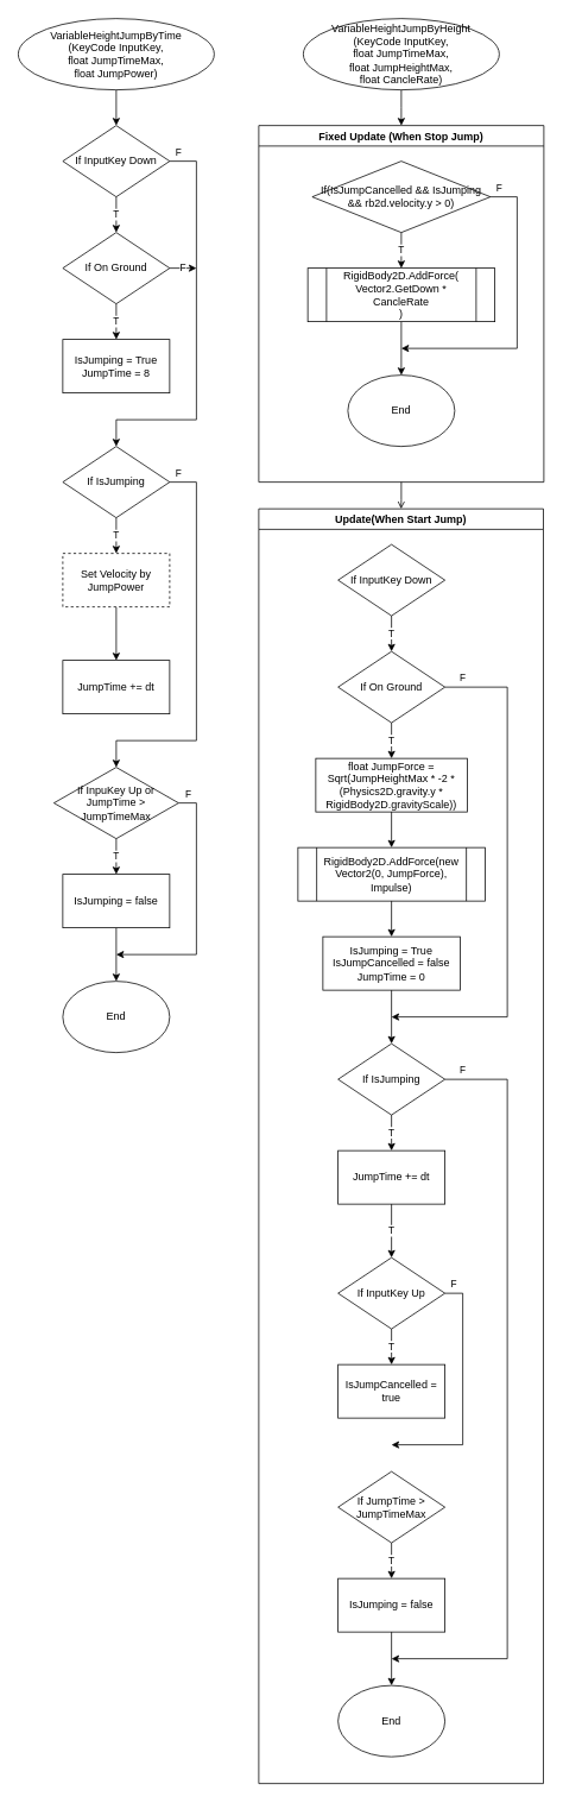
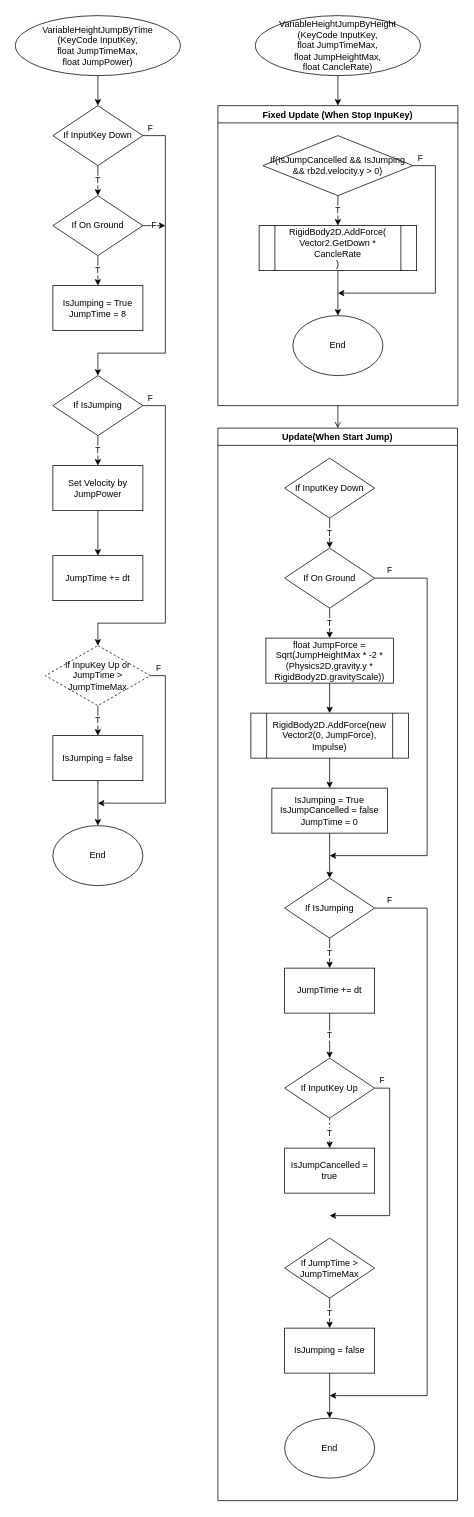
  <mxCell id="0" />
  <mxCell id="1" parent="0" />
  <mxCell id="2" value="Update(When Start Jump)" style="swimlane;" vertex="1" parent="1"><mxGeometry x="290" y="570" width="319.5" height="1430" as="geometry" /></mxCell>
  <mxCell id="3" value="If InputKey Down" style="rhombus;whiteSpace=wrap;html=1;" vertex="1" parent="2"><mxGeometry x="89" y="40" width="120" height="80" as="geometry" /></mxCell>
  <mxCell id="4" value="F" style="edgeStyle=orthogonalEdgeStyle;rounded=0;orthogonalLoop=1;jettySize=auto;html=1;exitX=1;exitY=0.5;exitDx=0;exitDy=0;" edge="1" parent="2" source="5"><mxGeometry x="-0.93" y="10" relative="1" as="geometry"><mxPoint x="149" y="570" as="targetPoint" /><Array as="points"><mxPoint x="279" y="200" /><mxPoint x="279" y="570" /></Array><mxPoint as="offset" /></mxGeometry></mxCell>
  <mxCell id="5" value="If On Ground" style="rhombus;whiteSpace=wrap;html=1;" vertex="1" parent="2"><mxGeometry x="89" y="160" width="120" height="80" as="geometry" /></mxCell>
  <mxCell id="6" value="T" style="edgeStyle=orthogonalEdgeStyle;rounded=0;orthogonalLoop=1;jettySize=auto;html=1;entryX=0.5;entryY=0;entryDx=0;entryDy=0;" edge="1" parent="2" source="3" target="5"><mxGeometry relative="1" as="geometry" /></mxCell>
  <mxCell id="7" value="float JumpForce =&lt;br&gt;Sqrt(JumpHeightMax * -2 * (Physics2D.gravity.y * RigidBody2D.gravityScale))" style="rounded=0;whiteSpace=wrap;html=1;" vertex="1" parent="2"><mxGeometry x="64" y="280" width="170" height="60" as="geometry" /></mxCell>
  <mxCell id="8" value="T" style="edgeStyle=orthogonalEdgeStyle;rounded=0;orthogonalLoop=1;jettySize=auto;html=1;entryX=0.5;entryY=0;entryDx=0;entryDy=0;" edge="1" parent="2" source="5" target="7"><mxGeometry relative="1" as="geometry" /></mxCell>
  <mxCell id="9" value="RigidBody2D.AddForce(new Vector2(0, JumpForce), Impulse)" style="shape=process;whiteSpace=wrap;html=1;backgroundOutline=1;" vertex="1" parent="2"><mxGeometry x="44" y="380" width="210" height="60" as="geometry" /></mxCell>
  <mxCell id="10" style="edgeStyle=orthogonalEdgeStyle;rounded=0;orthogonalLoop=1;jettySize=auto;html=1;entryX=0.5;entryY=0;entryDx=0;entryDy=0;" edge="1" parent="2" source="7" target="9"><mxGeometry relative="1" as="geometry" /></mxCell>
  <mxCell id="11" value="IsJumping = True&lt;br&gt;IsJumpCancelled = false&lt;br&gt;JumpTime = 0" style="rounded=0;whiteSpace=wrap;html=1;" vertex="1" parent="2"><mxGeometry x="72" y="480" width="154" height="60" as="geometry" /></mxCell>
  <mxCell id="12" style="edgeStyle=orthogonalEdgeStyle;rounded=0;orthogonalLoop=1;jettySize=auto;html=1;entryX=0.5;entryY=0;entryDx=0;entryDy=0;" edge="1" parent="2" source="9" target="11"><mxGeometry relative="1" as="geometry" /></mxCell>
  <mxCell id="13" value="F" style="edgeStyle=orthogonalEdgeStyle;rounded=0;orthogonalLoop=1;jettySize=auto;html=1;exitX=1;exitY=0.5;exitDx=0;exitDy=0;" edge="1" parent="2" source="14"><mxGeometry x="-0.953" y="10" relative="1" as="geometry"><mxPoint x="149" y="1290" as="targetPoint" /><Array as="points"><mxPoint x="279" y="640" /><mxPoint x="279" y="1290" /></Array><mxPoint as="offset" /></mxGeometry></mxCell>
  <mxCell id="14" value="If IsJumping" style="rhombus;whiteSpace=wrap;html=1;" vertex="1" parent="2"><mxGeometry x="89" y="600" width="120" height="80" as="geometry" /></mxCell>
  <mxCell id="15" style="edgeStyle=orthogonalEdgeStyle;rounded=0;orthogonalLoop=1;jettySize=auto;html=1;entryX=0.5;entryY=0;entryDx=0;entryDy=0;" edge="1" parent="2" source="11" target="14"><mxGeometry relative="1" as="geometry" /></mxCell>
  <mxCell id="16" value="JumpTime += dt" style="rounded=0;whiteSpace=wrap;html=1;" vertex="1" parent="2"><mxGeometry x="89" y="720" width="120" height="60" as="geometry" /></mxCell>
  <mxCell id="17" value="T" style="edgeStyle=orthogonalEdgeStyle;rounded=0;orthogonalLoop=1;jettySize=auto;html=1;entryX=0.5;entryY=0;entryDx=0;entryDy=0;" edge="1" parent="2" source="14" target="16"><mxGeometry relative="1" as="geometry" /></mxCell>
  <mxCell id="18" value="F" style="edgeStyle=orthogonalEdgeStyle;rounded=0;orthogonalLoop=1;jettySize=auto;html=1;exitX=1;exitY=0.5;exitDx=0;exitDy=0;" edge="1" parent="2" source="19"><mxGeometry x="-0.926" y="10" relative="1" as="geometry"><mxPoint x="149" y="1050" as="targetPoint" /><Array as="points"><mxPoint x="229" y="880" /><mxPoint x="229" y="1050" /></Array><mxPoint as="offset" /></mxGeometry></mxCell>
  <mxCell id="19" value="If InputKey Up" style="rhombus;whiteSpace=wrap;html=1;" vertex="1" parent="2"><mxGeometry x="89" y="840" width="120" height="80" as="geometry" /></mxCell>
  <mxCell id="20" value="T" style="edgeStyle=orthogonalEdgeStyle;rounded=0;orthogonalLoop=1;jettySize=auto;html=1;entryX=0.5;entryY=0;entryDx=0;entryDy=0;" edge="1" parent="2" source="16" target="19"><mxGeometry relative="1" as="geometry" /></mxCell>
  <mxCell id="21" value="IsJumpCancelled =&lt;br&gt;true" style="rounded=0;whiteSpace=wrap;html=1;" vertex="1" parent="2"><mxGeometry x="89" y="960" width="120" height="60" as="geometry" /></mxCell>
- <mxCell id="22" value="T" style="edgeStyle=orthogonalEdgeStyle;rounded=0;orthogonalLoop=1;jettySize=auto;html=1;" edge="1" parent="2" source="19" target="21"><mxGeometry relative="1" as="geometry" /></mxCell>
+ <mxCell id="22" value="T" style="edgeStyle=orthogonalEdgeStyle;rounded=0;orthogonalLoop=1;jettySize=auto;html=1;dashed=1;" edge="1" parent="2" source="19" target="21"><mxGeometry relative="1" as="geometry" /></mxCell>
  <mxCell id="23" value="If JumpTime &amp;gt;&lt;br&gt;JumpTimeMax" style="rhombus;whiteSpace=wrap;html=1;" vertex="1" parent="2"><mxGeometry x="89" y="1080" width="120" height="80" as="geometry" /></mxCell>
  <mxCell id="24" value="IsJumping = false" style="rounded=0;whiteSpace=wrap;html=1;" vertex="1" parent="2"><mxGeometry x="89" y="1200" width="120" height="60" as="geometry" /></mxCell>
  <mxCell id="25" value="T" style="edgeStyle=orthogonalEdgeStyle;rounded=0;orthogonalLoop=1;jettySize=auto;html=1;entryX=0.5;entryY=0;entryDx=0;entryDy=0;" edge="1" parent="2" source="23" target="24"><mxGeometry relative="1" as="geometry" /></mxCell>
  <mxCell id="26" value="End" style="ellipse;whiteSpace=wrap;html=1;" vertex="1" parent="2"><mxGeometry x="89" y="1320" width="120" height="80" as="geometry" /></mxCell>
  <mxCell id="27" style="edgeStyle=orthogonalEdgeStyle;rounded=0;orthogonalLoop=1;jettySize=auto;html=1;" edge="1" parent="2" source="24" target="26"><mxGeometry relative="1" as="geometry" /></mxCell>
  <mxCell id="28" value="" style="edgeStyle=orthogonalEdgeStyle;rounded=0;orthogonalLoop=1;jettySize=auto;html=1;" edge="1" parent="1" source="29" target="32"><mxGeometry relative="1" as="geometry" /></mxCell>
  <mxCell id="29" value="VariableHeightJumpByTime&lt;br&gt;(KeyCode InputKey,&lt;br&gt;float JumpTimeMax,&lt;br&gt;float JumpPower)" style="ellipse;whiteSpace=wrap;html=1;" vertex="1" parent="1"><mxGeometry x="20" width="220" height="80" as="geometry" y="20" /></mxCell>
  <mxCell id="30" value="T" style="edgeStyle=orthogonalEdgeStyle;rounded=0;orthogonalLoop=1;jettySize=auto;html=1;" edge="1" parent="1" source="32"><mxGeometry relative="1" as="geometry"><mxPoint x="130" y="260" as="targetPoint" /></mxGeometry></mxCell>
  <mxCell id="31" value="F" style="edgeStyle=orthogonalEdgeStyle;rounded=0;orthogonalLoop=1;jettySize=auto;html=1;entryX=0.5;entryY=0;entryDx=0;entryDy=0;exitX=1;exitY=0.5;exitDx=0;exitDy=0;" edge="1" parent="1" source="32" target="39"><mxGeometry x="-0.955" y="10" relative="1" as="geometry"><Array as="points"><mxPoint x="220" y="180" /><mxPoint x="220" y="470" /><mxPoint x="130" y="470" /></Array><mxPoint as="offset" /></mxGeometry></mxCell>
  <mxCell id="32" value="If InputKey Down" style="rhombus;whiteSpace=wrap;html=1;" vertex="1" parent="1"><mxGeometry x="70" y="140" width="120" height="80" as="geometry" /></mxCell>
  <mxCell id="33" value="IsJumping = True&lt;br&gt;JumpTime = 8" style="rounded=0;whiteSpace=wrap;html=1;" vertex="1" parent="1"><mxGeometry x="70" y="380" width="120" height="60" as="geometry" /></mxCell>
  <mxCell id="34" value="T" style="edgeStyle=orthogonalEdgeStyle;rounded=0;orthogonalLoop=1;jettySize=auto;html=1;entryX=0.5;entryY=0;entryDx=0;entryDy=0;" edge="1" parent="1" source="36" target="33"><mxGeometry relative="1" as="geometry" /></mxCell>
  <mxCell id="35" value="F" style="edgeStyle=orthogonalEdgeStyle;rounded=0;orthogonalLoop=1;jettySize=auto;html=1;" edge="1" parent="1" source="36"><mxGeometry relative="1" as="geometry"><mxPoint x="220" y="300" as="targetPoint" /></mxGeometry></mxCell>
  <mxCell id="36" value="If On Ground" style="rhombus;whiteSpace=wrap;html=1;" vertex="1" parent="1"><mxGeometry x="70" y="260" width="120" height="80" as="geometry" /></mxCell>
  <mxCell id="37" value="T" style="edgeStyle=orthogonalEdgeStyle;rounded=0;orthogonalLoop=1;jettySize=auto;html=1;entryX=0.5;entryY=0;entryDx=0;entryDy=0;" edge="1" parent="1" source="39" target="41"><mxGeometry relative="1" as="geometry" /></mxCell>
  <mxCell id="38" value="F" style="edgeStyle=orthogonalEdgeStyle;rounded=0;orthogonalLoop=1;jettySize=auto;html=1;exitX=1;exitY=0.5;exitDx=0;exitDy=0;" edge="1" parent="1" source="39" target="45"><mxGeometry x="-0.955" y="10" relative="1" as="geometry"><Array as="points"><mxPoint x="220" y="540" /><mxPoint x="220" y="830" /><mxPoint x="130" y="830" /></Array><mxPoint as="offset" /></mxGeometry></mxCell>
  <mxCell id="39" value="If IsJumping" style="rhombus;whiteSpace=wrap;html=1;" vertex="1" parent="1"><mxGeometry x="70" y="500" width="120" height="80" as="geometry" /></mxCell>
  <mxCell id="40" style="edgeStyle=orthogonalEdgeStyle;rounded=0;orthogonalLoop=1;jettySize=auto;html=1;" edge="1" parent="1" source="41" target="42"><mxGeometry relative="1" as="geometry" /></mxCell>
- <mxCell id="41" value="Set Velocity by JumpPower" style="rounded=0;whiteSpace=wrap;html=1;dashed=1;" vertex="1" parent="1"><mxGeometry x="70" y="620" width="120" height="60" as="geometry" /></mxCell>
+ <mxCell id="41" value="Set Velocity by JumpPower" style="rounded=0;whiteSpace=wrap;html=1;" vertex="1" parent="1"><mxGeometry x="70" y="620" width="120" height="60" as="geometry" /></mxCell>
  <mxCell id="42" value="JumpTime += dt" style="rounded=0;whiteSpace=wrap;html=1;" vertex="1" parent="1"><mxGeometry x="70" y="740" width="120" height="60" as="geometry" /></mxCell>
  <mxCell id="43" value="T" style="edgeStyle=orthogonalEdgeStyle;rounded=0;orthogonalLoop=1;jettySize=auto;html=1;" edge="1" parent="1" source="45" target="47"><mxGeometry relative="1" as="geometry" /></mxCell>
  <mxCell id="44" value="F" style="edgeStyle=orthogonalEdgeStyle;rounded=0;orthogonalLoop=1;jettySize=auto;html=1;exitX=1;exitY=0.5;exitDx=0;exitDy=0;" edge="1" parent="1" source="45"><mxGeometry x="-0.923" y="10" relative="1" as="geometry"><mxPoint x="130" y="1070" as="targetPoint" /><Array as="points"><mxPoint x="220" y="900" /><mxPoint x="220" y="1070" /></Array><mxPoint as="offset" /></mxGeometry></mxCell>
- <mxCell id="45" value="If InpuKey Up or&lt;br&gt;JumpTime &amp;gt; JumpTimeMax" style="rhombus;whiteSpace=wrap;html=1;" vertex="1" parent="1"><mxGeometry x="60" y="860" width="140" height="80" as="geometry" /></mxCell>
+ <mxCell id="45" value="If InpuKey Up or&lt;br&gt;JumpTime &amp;gt; JumpTimeMax" style="rhombus;whiteSpace=wrap;html=1;dashed=1;" vertex="1" parent="1"><mxGeometry x="60" y="860" width="140" height="80" as="geometry" /></mxCell>
  <mxCell id="46" style="edgeStyle=orthogonalEdgeStyle;rounded=0;orthogonalLoop=1;jettySize=auto;html=1;entryX=0.5;entryY=0;entryDx=0;entryDy=0;" edge="1" parent="1" source="47" target="48"><mxGeometry relative="1" as="geometry" /></mxCell>
  <mxCell id="47" value="IsJumping = false" style="rounded=0;whiteSpace=wrap;html=1;" vertex="1" parent="1"><mxGeometry x="70" y="980" width="120" height="60" as="geometry" /></mxCell>
  <mxCell id="48" value="End" style="ellipse;whiteSpace=wrap;html=1;" vertex="1" parent="1"><mxGeometry x="70" y="1100" width="120" height="80" as="geometry" /></mxCell>
  <mxCell id="49" style="edgeStyle=orthogonalEdgeStyle;rounded=0;orthogonalLoop=1;jettySize=auto;html=1;" edge="1" parent="1" source="50"><mxGeometry relative="1" as="geometry"><mxPoint x="450" y="140" as="targetPoint" /></mxGeometry></mxCell>
  <mxCell id="50" value="VariableHeightJumpByHeight&lt;br&gt;(KeyCode InputKey,&lt;br&gt;float JumpTimeMax,&lt;br&gt;float JumpHeightMax,&lt;br&gt;float CancleRate)" style="ellipse;whiteSpace=wrap;html=1;" vertex="1" parent="1"><mxGeometry x="340" width="220" height="80" as="geometry" y="20" /></mxCell>
  <mxCell id="51" style="edgeStyle=orthogonalEdgeStyle;rounded=0;orthogonalLoop=1;jettySize=auto;html=1;entryX=0.5;entryY=0;entryDx=0;entryDy=0;endArrow=open;" edge="1" parent="1" source="52" target="2"><mxGeometry relative="1" as="geometry" /></mxCell>
- <mxCell id="52" value="Fixed Update (When Stop Jump)" style="swimlane;" vertex="1" parent="1"><mxGeometry x="290" y="140" width="320" height="400" as="geometry" /></mxCell>
+ <mxCell id="52" value="Fixed Update (When Stop InpuKey)" style="swimlane;" vertex="1" parent="1"><mxGeometry x="290" y="140" width="320" height="400" as="geometry" /></mxCell>
  <mxCell id="53" value="T" style="edgeStyle=orthogonalEdgeStyle;rounded=0;orthogonalLoop=1;jettySize=auto;html=1;entryX=0.5;entryY=0;entryDx=0;entryDy=0;" edge="1" parent="52" source="54" target="56"><mxGeometry relative="1" as="geometry" /></mxCell>
  <mxCell id="54" value="If(IsJumpCancelled &amp;amp;&amp;amp; IsJumping &amp;amp;&amp;amp; rb2d.velocity.y &amp;gt; 0)" style="rhombus;whiteSpace=wrap;html=1;" vertex="1" parent="52"><mxGeometry x="60" y="40" width="200" height="80" as="geometry" /></mxCell>
  <mxCell id="55" style="edgeStyle=orthogonalEdgeStyle;rounded=0;orthogonalLoop=1;jettySize=auto;html=1;" edge="1" parent="52" source="56" target="57"><mxGeometry relative="1" as="geometry" /></mxCell>
  <mxCell id="56" value="RigidBody2D.AddForce(&lt;br&gt;Vector2.GetDown * CancleRate&lt;br&gt;)" style="shape=process;whiteSpace=wrap;html=1;backgroundOutline=1;" vertex="1" parent="52"><mxGeometry x="55" y="160" width="210" height="60" as="geometry" /></mxCell>
  <mxCell id="57" value="End" style="ellipse;whiteSpace=wrap;html=1;" vertex="1" parent="52"><mxGeometry x="100" y="280" width="120" height="80" as="geometry" /></mxCell>
  <mxCell id="58" value="F" style="edgeStyle=orthogonalEdgeStyle;rounded=0;orthogonalLoop=1;jettySize=auto;html=1;exitX=1;exitY=0.5;exitDx=0;exitDy=0;" edge="1" parent="1" source="54"><mxGeometry x="-0.94" y="10" relative="1" as="geometry"><mxPoint x="450" y="390" as="targetPoint" /><Array as="points"><mxPoint x="580" y="220" /><mxPoint x="580" y="390" /></Array><mxPoint as="offset" /></mxGeometry></mxCell>
